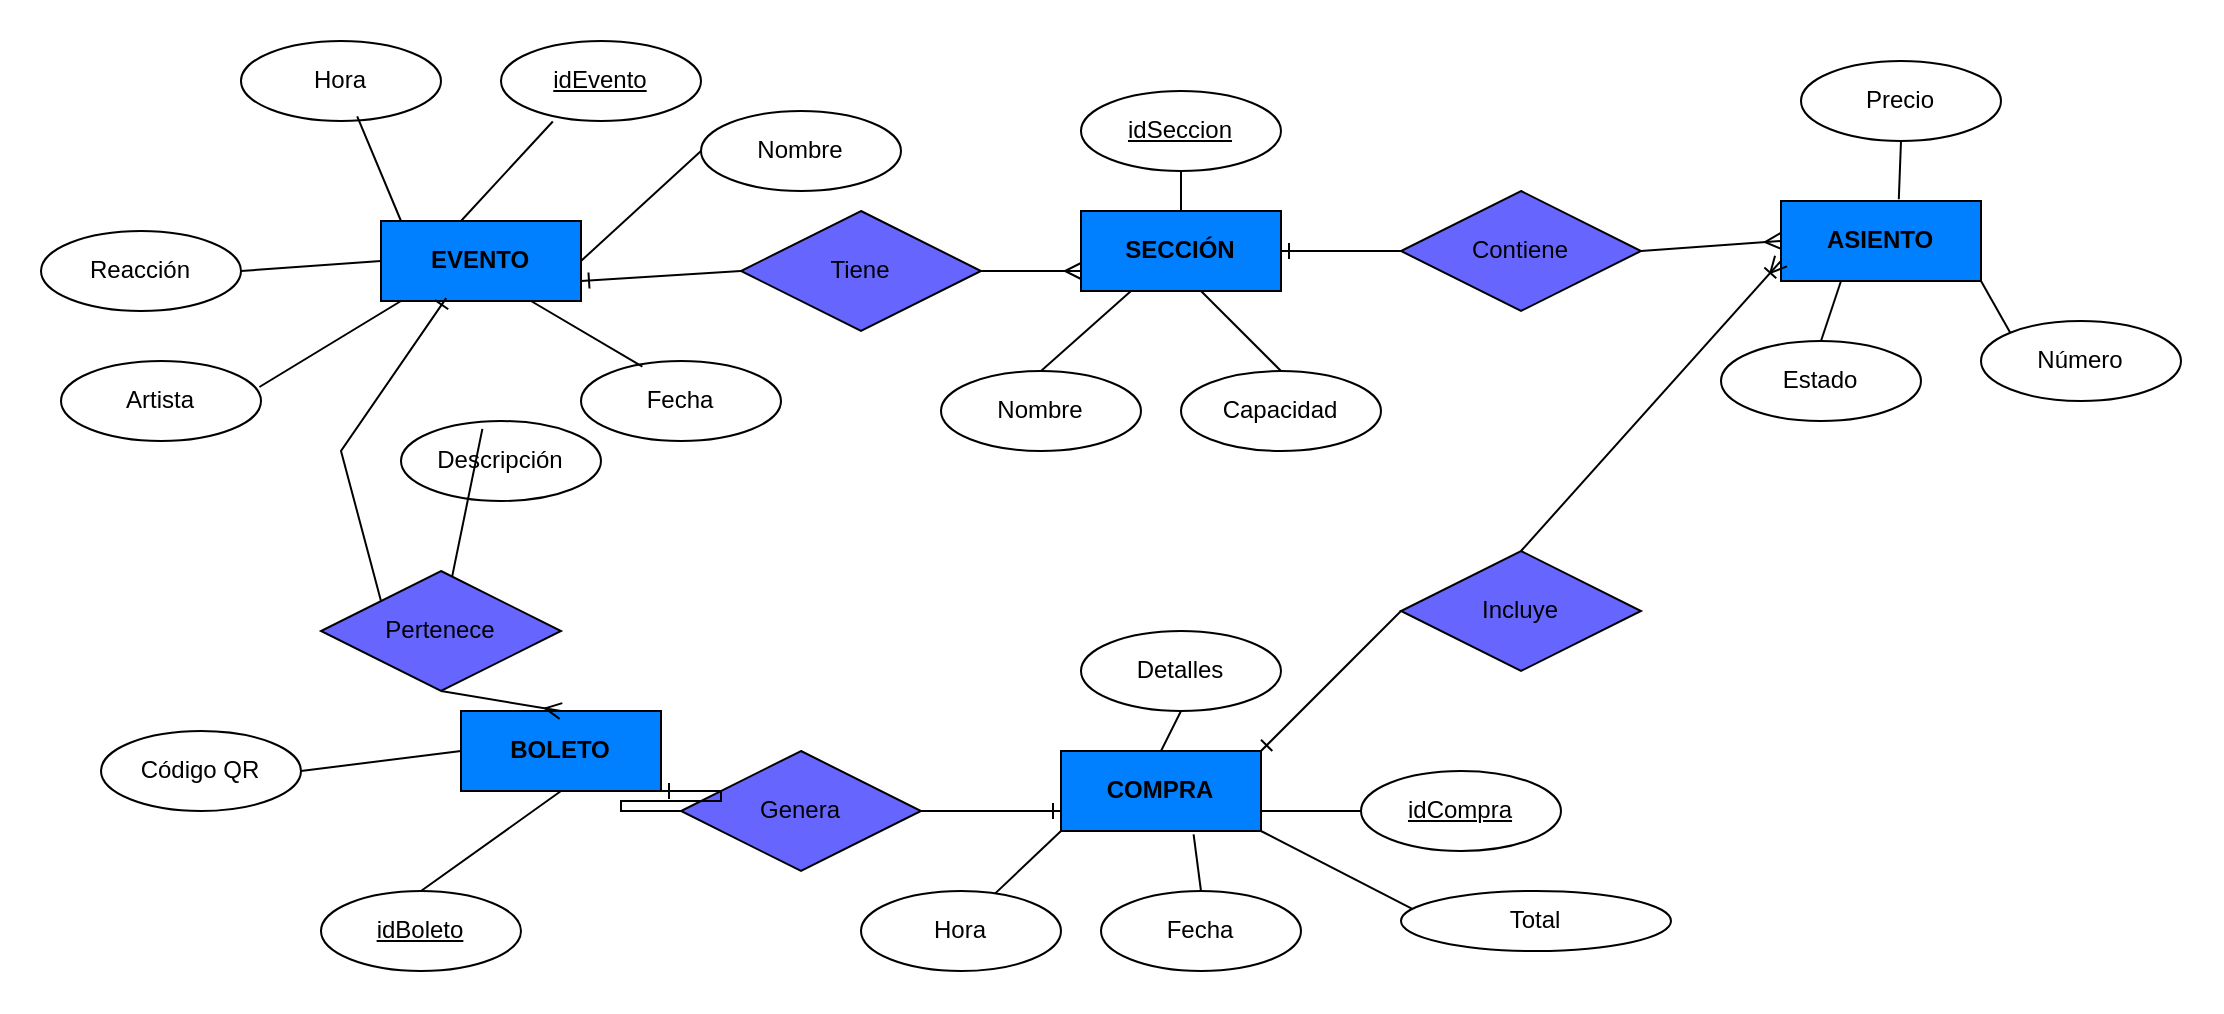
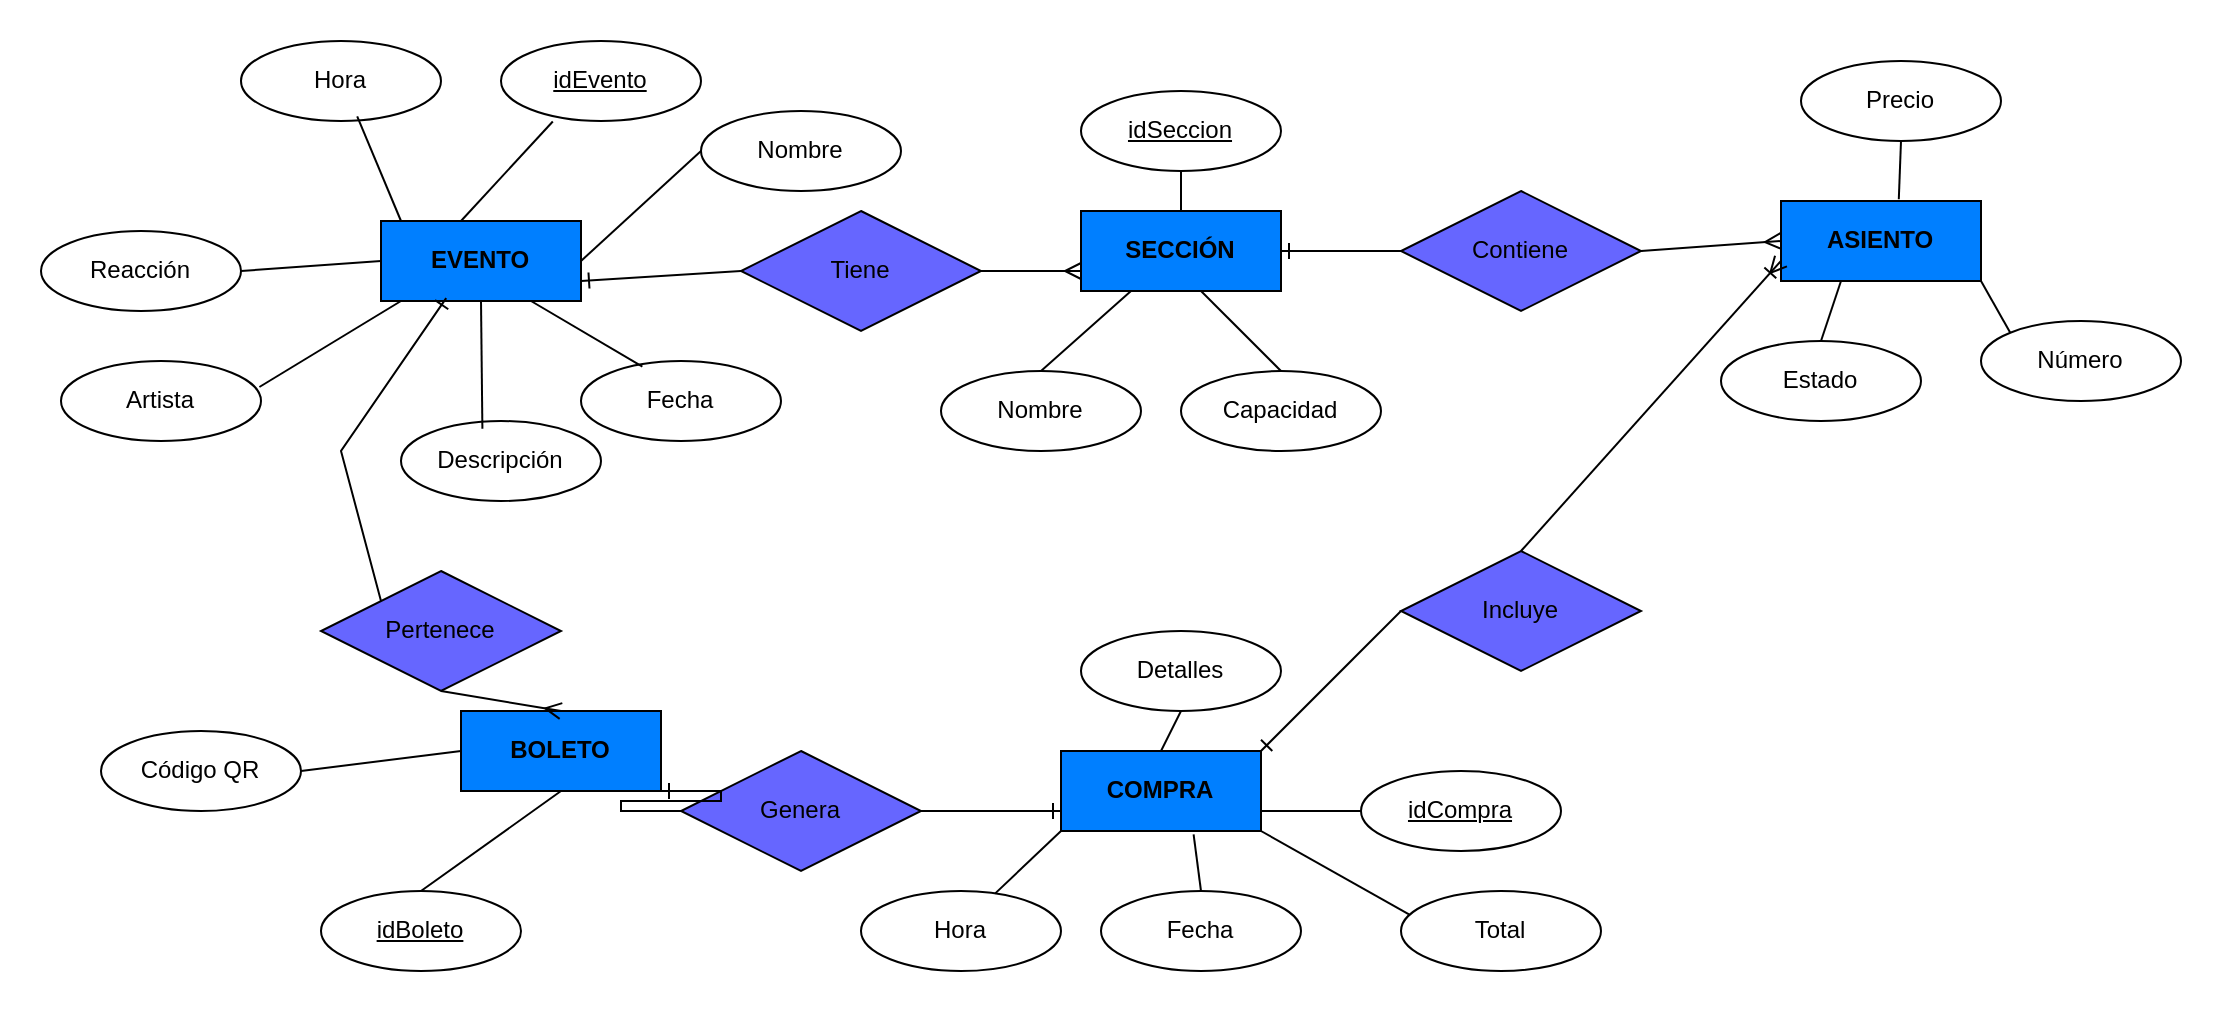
  <mxCell id="0" />
  <mxCell id="1" parent="0" />
  <mxCell id="2" value="&lt;b&gt;EVENTO&lt;/b&gt;" style="whiteSpace=wrap;html=1;align=center;fillColor=#007FFF;" vertex="1" parent="1"><mxGeometry x="190" y="110" width="100" height="40" as="geometry" /></mxCell>
  <mxCell id="3" value="&lt;b&gt;ASIENTO&lt;/b&gt;" style="whiteSpace=wrap;html=1;align=center;fillColor=#007FFF;" vertex="1" parent="1"><mxGeometry x="890" y="100" width="100" height="40" as="geometry" /></mxCell>
  <mxCell id="4" value="&lt;b&gt;SECCIÓN&lt;/b&gt;" style="whiteSpace=wrap;html=1;align=center;fillColor=#007FFF;" vertex="1" parent="1"><mxGeometry x="540" y="105" width="100" height="40" as="geometry" /></mxCell>
  <mxCell id="5" value="&lt;b&gt;COMPRA&lt;/b&gt;" style="whiteSpace=wrap;html=1;align=center;fillColor=#007FFF;" vertex="1" parent="1"><mxGeometry x="530" y="375" width="100" height="40" as="geometry" /></mxCell>
  <mxCell id="6" value="&lt;b&gt;BOLETO&lt;/b&gt;" style="whiteSpace=wrap;html=1;align=center;fillColor=#007FFF;" vertex="1" parent="1"><mxGeometry x="230" y="355" width="100" height="40" as="geometry" /></mxCell>
  <mxCell id="7" value="idEvento" style="ellipse;whiteSpace=wrap;html=1;align=center;fontStyle=4;" vertex="1" parent="1"><mxGeometry x="250" y="20" width="100" height="40" as="geometry" /></mxCell>
  <mxCell id="8" value="Nombre" style="ellipse;whiteSpace=wrap;html=1;align=center;" vertex="1" parent="1"><mxGeometry x="350" y="55" width="100" height="40" as="geometry" /></mxCell>
  <mxCell id="9" value="Fecha" style="ellipse;whiteSpace=wrap;html=1;align=center;" vertex="1" parent="1"><mxGeometry x="290" y="180" width="100" height="40" as="geometry" /></mxCell>
  <mxCell id="10" value="Hora" style="ellipse;whiteSpace=wrap;html=1;align=center;" vertex="1" parent="1"><mxGeometry x="120" y="20" width="100" height="40" as="geometry" /></mxCell>
  <mxCell id="11" value="Descripción" style="ellipse;whiteSpace=wrap;html=1;align=center;" vertex="1" parent="1"><mxGeometry x="200" y="210" width="100" height="40" as="geometry" /></mxCell>
  <mxCell id="12" value="Artista" style="ellipse;whiteSpace=wrap;html=1;align=center;" vertex="1" parent="1"><mxGeometry x="30" y="180" width="100" height="40" as="geometry" /></mxCell>
  <mxCell id="13" value="" style="endArrow=none;html=1;rounded=0;entryX=0.581;entryY=0.941;entryDx=0;entryDy=0;entryPerimeter=0;" edge="1" parent="1" target="10"><mxGeometry width="50" height="50" relative="1" as="geometry"><mxPoint x="200" y="110" as="sourcePoint" /><mxPoint x="250" y="60" as="targetPoint" /></mxGeometry></mxCell>
  <mxCell id="14" value="" style="endArrow=none;html=1;rounded=0;entryX=0.259;entryY=1.006;entryDx=0;entryDy=0;entryPerimeter=0;" edge="1" parent="1" target="7"><mxGeometry width="50" height="50" relative="1" as="geometry"><mxPoint x="230" y="110" as="sourcePoint" /><mxPoint x="280" y="60" as="targetPoint" /></mxGeometry></mxCell>
  <mxCell id="15" value="Reacción" style="ellipse;whiteSpace=wrap;html=1;align=center;" vertex="1" parent="1"><mxGeometry x="20" y="115" width="100" height="40" as="geometry" /></mxCell>
  <mxCell id="16" value="" style="endArrow=none;html=1;rounded=0;exitX=1;exitY=0.5;exitDx=0;exitDy=0;entryX=0;entryY=0.5;entryDx=0;entryDy=0;" edge="1" parent="1" source="2" target="8"><mxGeometry relative="1" as="geometry"><mxPoint x="200" y="99.5" as="sourcePoint" /><mxPoint x="350" y="100" as="targetPoint" /></mxGeometry></mxCell>
  <mxCell id="17" value="" style="endArrow=none;html=1;rounded=0;exitX=0.992;exitY=0.325;exitDx=0;exitDy=0;exitPerimeter=0;" edge="1" parent="1" source="12"><mxGeometry width="50" height="50" relative="1" as="geometry"><mxPoint x="150" y="200" as="sourcePoint" /><mxPoint x="200" y="150" as="targetPoint" /></mxGeometry></mxCell>
  <mxCell id="18" value="" style="endArrow=none;html=1;rounded=0;entryX=0.75;entryY=1;entryDx=0;entryDy=0;exitX=0.307;exitY=0.07;exitDx=0;exitDy=0;exitPerimeter=0;" edge="1" parent="1" source="9" target="2"><mxGeometry width="50" height="50" relative="1" as="geometry"><mxPoint x="480" y="250" as="sourcePoint" /><mxPoint x="530" y="200" as="targetPoint" /></mxGeometry></mxCell>
  <mxCell id="19" value="" style="endArrow=none;html=1;rounded=0;entryX=0;entryY=0.5;entryDx=0;entryDy=0;" edge="1" parent="1" target="2"><mxGeometry width="50" height="50" relative="1" as="geometry"><mxPoint x="120" y="135" as="sourcePoint" /><mxPoint x="530" y="200" as="targetPoint" /></mxGeometry></mxCell>
- <mxCell id="20" value="" style="endArrow=none;html=1;rounded=0;exitX=0.407;exitY=0.098;exitDx=0;exitDy=0;exitPerimeter=0;" edge="1" parent="1" source="11" target="54"><mxGeometry width="50" height="50" relative="1" as="geometry"><mxPoint x="480" y="250" as="sourcePoint" /><mxPoint x="530" y="200" as="targetPoint" /></mxGeometry></mxCell>
+ <mxCell id="20" value="" style="endArrow=none;html=1;rounded=0;entryX=0.5;entryY=1;entryDx=0;entryDy=0;exitX=0.407;exitY=0.098;exitDx=0;exitDy=0;exitPerimeter=0;" edge="1" parent="1" source="11" target="2"><mxGeometry width="50" height="50" relative="1" as="geometry"><mxPoint x="480" y="250" as="sourcePoint" /><mxPoint x="530" y="200" as="targetPoint" /></mxGeometry></mxCell>
  <mxCell id="21" value="Número" style="ellipse;whiteSpace=wrap;html=1;align=center;" vertex="1" parent="1"><mxGeometry x="990" y="160" width="100" height="40" as="geometry" /></mxCell>
  <mxCell id="22" value="Estado" style="ellipse;whiteSpace=wrap;html=1;align=center;" vertex="1" parent="1"><mxGeometry x="860" y="170" width="100" height="40" as="geometry" /></mxCell>
  <mxCell id="23" value="Precio" style="ellipse;whiteSpace=wrap;html=1;align=center;" vertex="1" parent="1"><mxGeometry x="900" y="30" width="100" height="40" as="geometry" /></mxCell>
  <mxCell id="24" value="" style="endArrow=none;html=1;rounded=0;exitX=0.5;exitY=0;exitDx=0;exitDy=0;" edge="1" parent="1" source="22"><mxGeometry width="50" height="50" relative="1" as="geometry"><mxPoint x="960" y="270" as="sourcePoint" /><mxPoint x="920" y="140" as="targetPoint" /></mxGeometry></mxCell>
  <mxCell id="25" value="" style="endArrow=none;html=1;rounded=0;entryX=1;entryY=1;entryDx=0;entryDy=0;exitX=0;exitY=0;exitDx=0;exitDy=0;" edge="1" parent="1" source="21" target="3"><mxGeometry width="50" height="50" relative="1" as="geometry"><mxPoint x="960" y="270" as="sourcePoint" /><mxPoint x="1010" y="220" as="targetPoint" /></mxGeometry></mxCell>
  <mxCell id="26" value="" style="endArrow=none;html=1;rounded=0;entryX=0.589;entryY=-0.022;entryDx=0;entryDy=0;entryPerimeter=0;exitX=0.5;exitY=1;exitDx=0;exitDy=0;" edge="1" parent="1" source="23" target="3"><mxGeometry width="50" height="50" relative="1" as="geometry"><mxPoint x="960" y="270" as="sourcePoint" /><mxPoint x="1010" y="220" as="targetPoint" /></mxGeometry></mxCell>
  <mxCell id="27" value="Nombre" style="ellipse;whiteSpace=wrap;html=1;align=center;" vertex="1" parent="1"><mxGeometry x="470" y="185" width="100" height="40" as="geometry" /></mxCell>
  <mxCell id="28" value="Capacidad" style="ellipse;whiteSpace=wrap;html=1;align=center;" vertex="1" parent="1"><mxGeometry x="590" y="185" width="100" height="40" as="geometry" /></mxCell>
  <mxCell id="29" value="idSeccion" style="ellipse;whiteSpace=wrap;html=1;align=center;fontStyle=4;" vertex="1" parent="1"><mxGeometry x="540" y="45" width="100" height="40" as="geometry" /></mxCell>
  <mxCell id="30" value="" style="endArrow=none;html=1;rounded=0;exitX=0.5;exitY=1;exitDx=0;exitDy=0;entryX=0.5;entryY=0;entryDx=0;entryDy=0;" edge="1" parent="1" source="29" target="4"><mxGeometry width="50" height="50" relative="1" as="geometry"><mxPoint x="600" y="-25" as="sourcePoint" /><mxPoint x="650" y="-75" as="targetPoint" /></mxGeometry></mxCell>
  <mxCell id="31" value="" style="endArrow=none;html=1;rounded=0;entryX=0.5;entryY=0;entryDx=0;entryDy=0;exitX=0.25;exitY=1;exitDx=0;exitDy=0;" edge="1" parent="1" source="4" target="27"><mxGeometry width="50" height="50" relative="1" as="geometry"><mxPoint x="600" y="-25" as="sourcePoint" /><mxPoint x="650" y="-75" as="targetPoint" /></mxGeometry></mxCell>
  <mxCell id="32" value="" style="endArrow=none;html=1;rounded=0;entryX=0.5;entryY=0;entryDx=0;entryDy=0;" edge="1" parent="1" target="28"><mxGeometry width="50" height="50" relative="1" as="geometry"><mxPoint x="600" y="145" as="sourcePoint" /><mxPoint x="650" y="-75" as="targetPoint" /></mxGeometry></mxCell>
  <mxCell id="33" value="idCompra" style="ellipse;whiteSpace=wrap;html=1;align=center;fontStyle=4;" vertex="1" parent="1"><mxGeometry x="680" y="385" width="100" height="40" as="geometry" /></mxCell>
  <mxCell id="34" value="Fecha" style="ellipse;whiteSpace=wrap;html=1;align=center;" vertex="1" parent="1"><mxGeometry x="550" y="445" width="100" height="40" as="geometry" /></mxCell>
  <mxCell id="35" value="Hora" style="ellipse;whiteSpace=wrap;html=1;align=center;" vertex="1" parent="1"><mxGeometry x="430" y="445" width="100" height="40" as="geometry" /></mxCell>
  <mxCell id="36" value="Detalles" style="ellipse;whiteSpace=wrap;html=1;align=center;" vertex="1" parent="1"><mxGeometry x="540" y="315" width="100" height="40" as="geometry" /></mxCell>
  <mxCell id="37" value="" style="endArrow=none;html=1;rounded=0;entryX=0.5;entryY=1;entryDx=0;entryDy=0;exitX=0.5;exitY=0;exitDx=0;exitDy=0;" edge="1" parent="1" source="5" target="36"><mxGeometry width="50" height="50" relative="1" as="geometry"><mxPoint x="880" y="235" as="sourcePoint" /><mxPoint x="570" y="335" as="targetPoint" /></mxGeometry></mxCell>
  <mxCell id="38" value="" style="endArrow=none;html=1;rounded=0;exitX=1;exitY=0.75;exitDx=0;exitDy=0;entryX=0;entryY=0.5;entryDx=0;entryDy=0;" edge="1" parent="1" source="5" target="33"><mxGeometry width="50" height="50" relative="1" as="geometry"><mxPoint x="880" y="235" as="sourcePoint" /><mxPoint x="930" y="185" as="targetPoint" /></mxGeometry></mxCell>
  <mxCell id="39" value="" style="endArrow=none;html=1;rounded=0;exitX=0.663;exitY=1.043;exitDx=0;exitDy=0;exitPerimeter=0;entryX=0.5;entryY=0;entryDx=0;entryDy=0;" edge="1" parent="1" source="5" target="34"><mxGeometry width="50" height="50" relative="1" as="geometry"><mxPoint x="880" y="235" as="sourcePoint" /><mxPoint x="930" y="185" as="targetPoint" /></mxGeometry></mxCell>
  <mxCell id="40" value="" style="endArrow=none;html=1;rounded=0;entryX=0;entryY=1;entryDx=0;entryDy=0;exitX=0.67;exitY=0.033;exitDx=0;exitDy=0;exitPerimeter=0;" edge="1" parent="1" source="35" target="5"><mxGeometry width="50" height="50" relative="1" as="geometry"><mxPoint x="880" y="235" as="sourcePoint" /><mxPoint x="930" y="185" as="targetPoint" /></mxGeometry></mxCell>
  <mxCell id="41" value="" style="endArrow=none;html=1;rounded=0;entryX=1;entryY=1;entryDx=0;entryDy=0;exitX=0.04;exitY=0.293;exitDx=0;exitDy=0;exitPerimeter=0;" edge="1" parent="1" source="57" target="5"><mxGeometry width="50" height="50" relative="1" as="geometry"><mxPoint x="712.2" y="460.04" as="sourcePoint" /><mxPoint x="930" y="185" as="targetPoint" /></mxGeometry></mxCell>
  <mxCell id="42" value="idBoleto" style="ellipse;whiteSpace=wrap;html=1;align=center;fontStyle=4;" vertex="1" parent="1"><mxGeometry x="160" y="445" width="100" height="40" as="geometry" /></mxCell>
  <mxCell id="43" value="Código QR" style="ellipse;whiteSpace=wrap;html=1;align=center;" vertex="1" parent="1"><mxGeometry x="50" y="365" width="100" height="40" as="geometry" /></mxCell>
  <mxCell id="44" value="" style="endArrow=none;html=1;rounded=0;exitX=0.5;exitY=0;exitDx=0;exitDy=0;entryX=0.5;entryY=1;entryDx=0;entryDy=0;" edge="1" parent="1" source="42" target="6"><mxGeometry width="50" height="50" relative="1" as="geometry"><mxPoint x="630" y="305" as="sourcePoint" /><mxPoint x="680" y="255" as="targetPoint" /></mxGeometry></mxCell>
  <mxCell id="45" value="" style="endArrow=none;html=1;rounded=0;exitX=0;exitY=0.5;exitDx=0;exitDy=0;entryX=1;entryY=0.5;entryDx=0;entryDy=0;" edge="1" parent="1" source="6" target="43"><mxGeometry width="50" height="50" relative="1" as="geometry"><mxPoint x="630" y="305" as="sourcePoint" /><mxPoint x="300" y="385" as="targetPoint" /><Array as="points" /></mxGeometry></mxCell>
  <mxCell id="46" value="Tiene" style="shape=rhombus;perimeter=rhombusPerimeter;whiteSpace=wrap;html=1;align=center;fillColor=#6666FF;" vertex="1" parent="1"><mxGeometry x="370" y="105" width="120" height="60" as="geometry" /></mxCell>
  <mxCell id="47" value="" style="fontSize=12;html=1;endArrow=ERone;endFill=1;rounded=0;entryX=1;entryY=0.75;entryDx=0;entryDy=0;exitX=0;exitY=0.5;exitDx=0;exitDy=0;" edge="1" parent="1" source="46" target="2"><mxGeometry width="100" height="100" relative="1" as="geometry"><mxPoint x="620" y="275" as="sourcePoint" /><mxPoint x="720" y="175" as="targetPoint" /></mxGeometry></mxCell>
  <mxCell id="48" value="" style="fontSize=12;html=1;endArrow=ERmany;rounded=0;exitX=1;exitY=0.5;exitDx=0;exitDy=0;entryX=0;entryY=0.75;entryDx=0;entryDy=0;" edge="1" parent="1" source="46" target="4"><mxGeometry width="100" height="100" relative="1" as="geometry"><mxPoint x="510" y="145" as="sourcePoint" /><mxPoint x="720" y="175" as="targetPoint" /></mxGeometry></mxCell>
  <mxCell id="49" value="Contiene" style="shape=rhombus;perimeter=rhombusPerimeter;whiteSpace=wrap;html=1;align=center;fillColor=#6666FF;" vertex="1" parent="1"><mxGeometry x="700" y="95" width="120" height="60" as="geometry" /></mxCell>
  <mxCell id="50" value="" style="fontSize=12;html=1;endArrow=ERone;endFill=1;rounded=0;entryX=1;entryY=0.5;entryDx=0;entryDy=0;exitX=0;exitY=0.5;exitDx=0;exitDy=0;" edge="1" parent="1" source="49" target="4"><mxGeometry width="100" height="100" relative="1" as="geometry"><mxPoint x="620" y="275" as="sourcePoint" /><mxPoint x="720" y="175" as="targetPoint" /></mxGeometry></mxCell>
  <mxCell id="51" value="" style="fontSize=12;html=1;endArrow=ERmany;rounded=0;exitX=1;exitY=0.5;exitDx=0;exitDy=0;entryX=0;entryY=0.5;entryDx=0;entryDy=0;" edge="1" parent="1" source="49" target="3"><mxGeometry width="100" height="100" relative="1" as="geometry"><mxPoint x="830" y="34" as="sourcePoint" /><mxPoint x="880" y="34" as="targetPoint" /></mxGeometry></mxCell>
  <mxCell id="52" value="Genera" style="shape=rhombus;perimeter=rhombusPerimeter;whiteSpace=wrap;html=1;align=center;fillColor=#6666FF;" vertex="1" parent="1"><mxGeometry x="340" y="375" width="120" height="60" as="geometry" /></mxCell>
  <mxCell id="53" value="" style="fontSize=12;html=1;endArrow=ERone;endFill=1;rounded=0;entryX=0;entryY=0.75;entryDx=0;entryDy=0;exitX=1;exitY=0.5;exitDx=0;exitDy=0;" edge="1" parent="1" source="52" target="5"><mxGeometry width="100" height="100" relative="1" as="geometry"><mxPoint x="580" y="325" as="sourcePoint" /><mxPoint x="470" y="350" as="targetPoint" /></mxGeometry></mxCell>
  <mxCell id="54" value="Pertenece" style="shape=rhombus;perimeter=rhombusPerimeter;whiteSpace=wrap;html=1;align=center;fillColor=#6666FF;" vertex="1" parent="1"><mxGeometry x="160" y="285" width="120" height="60" as="geometry" /></mxCell>
  <mxCell id="55" value="" style="fontSize=12;html=1;endArrow=ERmany;rounded=0;entryX=0.5;entryY=0;entryDx=0;entryDy=0;exitX=0.5;exitY=1;exitDx=0;exitDy=0;" edge="1" parent="1" source="54" target="6"><mxGeometry width="100" height="100" relative="1" as="geometry"><mxPoint x="470" y="375" as="sourcePoint" /><mxPoint x="570" y="275" as="targetPoint" /></mxGeometry></mxCell>
  <mxCell id="56" value="" style="fontSize=12;html=1;endArrow=ERone;endFill=1;rounded=0;entryX=0.326;entryY=0.964;entryDx=0;entryDy=0;entryPerimeter=0;exitX=0;exitY=0;exitDx=0;exitDy=0;" edge="1" parent="1" source="54" target="2"><mxGeometry width="100" height="100" relative="1" as="geometry"><mxPoint x="470" y="375" as="sourcePoint" /><mxPoint x="570" y="275" as="targetPoint" /><Array as="points"><mxPoint x="170" y="225" /></Array></mxGeometry></mxCell>
- <mxCell id="57" value="Total" style="ellipse;whiteSpace=wrap;html=1;align=center;" vertex="1" parent="1"><mxGeometry x="700" y="445" width="135" height="30" as="geometry" /></mxCell>
+ <mxCell id="57" value="Total" style="ellipse;whiteSpace=wrap;html=1;align=center;" vertex="1" parent="1"><mxGeometry x="700" y="445" width="100" height="40" as="geometry" /></mxCell>
  <mxCell id="58" value="Incluye" style="shape=rhombus;perimeter=rhombusPerimeter;whiteSpace=wrap;html=1;align=center;fillColor=#6666FF;" vertex="1" parent="1"><mxGeometry x="700" y="275" width="120" height="60" as="geometry" /></mxCell>
  <mxCell id="59" value="" style="fontSize=12;html=1;endArrow=ERone;endFill=1;rounded=0;entryX=1;entryY=0;entryDx=0;entryDy=0;exitX=0;exitY=0.5;exitDx=0;exitDy=0;" edge="1" parent="1" source="58" target="5"><mxGeometry width="100" height="100" relative="1" as="geometry"><mxPoint x="470" y="275" as="sourcePoint" /><mxPoint x="570" y="175" as="targetPoint" /></mxGeometry></mxCell>
  <mxCell id="60" value="" style="fontSize=12;html=1;endArrow=ERoneToMany;rounded=0;entryX=0;entryY=0.75;entryDx=0;entryDy=0;" edge="1" parent="1" target="3"><mxGeometry width="100" height="100" relative="1" as="geometry"><mxPoint x="760" y="275" as="sourcePoint" /><mxPoint x="570" y="175" as="targetPoint" /><Array as="points"><mxPoint x="760" y="275" /></Array></mxGeometry></mxCell>
  <mxCell id="61" value="" style="edgeStyle=entityRelationEdgeStyle;fontSize=12;html=1;endArrow=ERone;endFill=1;rounded=0;entryX=1;entryY=1;entryDx=0;entryDy=0;exitX=0;exitY=0.5;exitDx=0;exitDy=0;" edge="1" parent="1" source="52" target="6"><mxGeometry width="100" height="100" relative="1" as="geometry"><mxPoint x="350" y="405" as="sourcePoint" /><mxPoint x="570" y="175" as="targetPoint" /></mxGeometry></mxCell>
